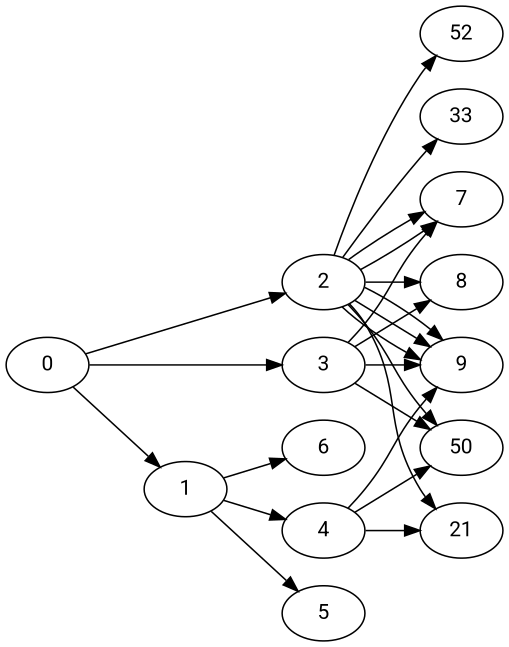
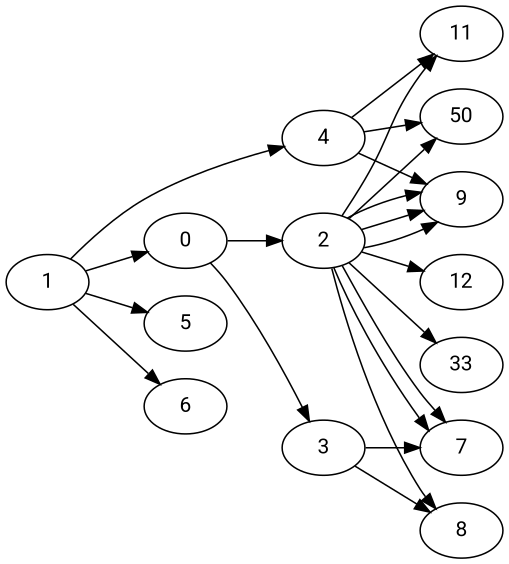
  digraph {
    fontname=Roboto
    rankdir=LR
    node [Processor=1 Weight=20 fontname=Roboto]
    edge [Weight=6 fontname=Roboto]
-   11 [Start=270 label=21]
+   11 [Start=270]
    9 [Processor=2 Start=354]
    0 [Start=0 Weight=50]
    1 [Start=50 Weight=70]
    2 [Start=120 Weight=90]
    3 [Processor=2 Start=54 Weight=100]
    4 [Start=210 Weight=40]
    5 [Start=250]
    6 [Processor=2 Start=154 Weight=100]
    7 [Processor=2 Start=254 Weight=80]
    n11 [Processor=2 Start=334 label=50]
    n12 [Start=310 label=33]
-   12 [Start=290 label=52]
+   12 [Start=290]
    8 [Start=330 Weight=50]
-   0 -> 1 [Weight=9]
+   1 -> 0 [Weight=9]
    0 -> 2 [Weight=7]
    0 -> 3 [Weight=4]
    1 -> 4 [Weight=10]
    1 -> 5 [Weight=7]
    1 -> 6 [Weight=5]
    2 -> 11
    2 -> 9 [Weight=10]
    2 -> 9
    2 -> 9
    2 -> 7 [Weight=5]
    2 -> 7
    2 -> n11 [Weight=4]
    2 -> n12
    2 -> 12
    2 -> 8 [Weight=3]
-   3 -> 9
    3 -> 7
-   3 -> n11 [Weight=4]
    3 -> 8
    4 -> 11
    4 -> 9
    4 -> n11
  }
